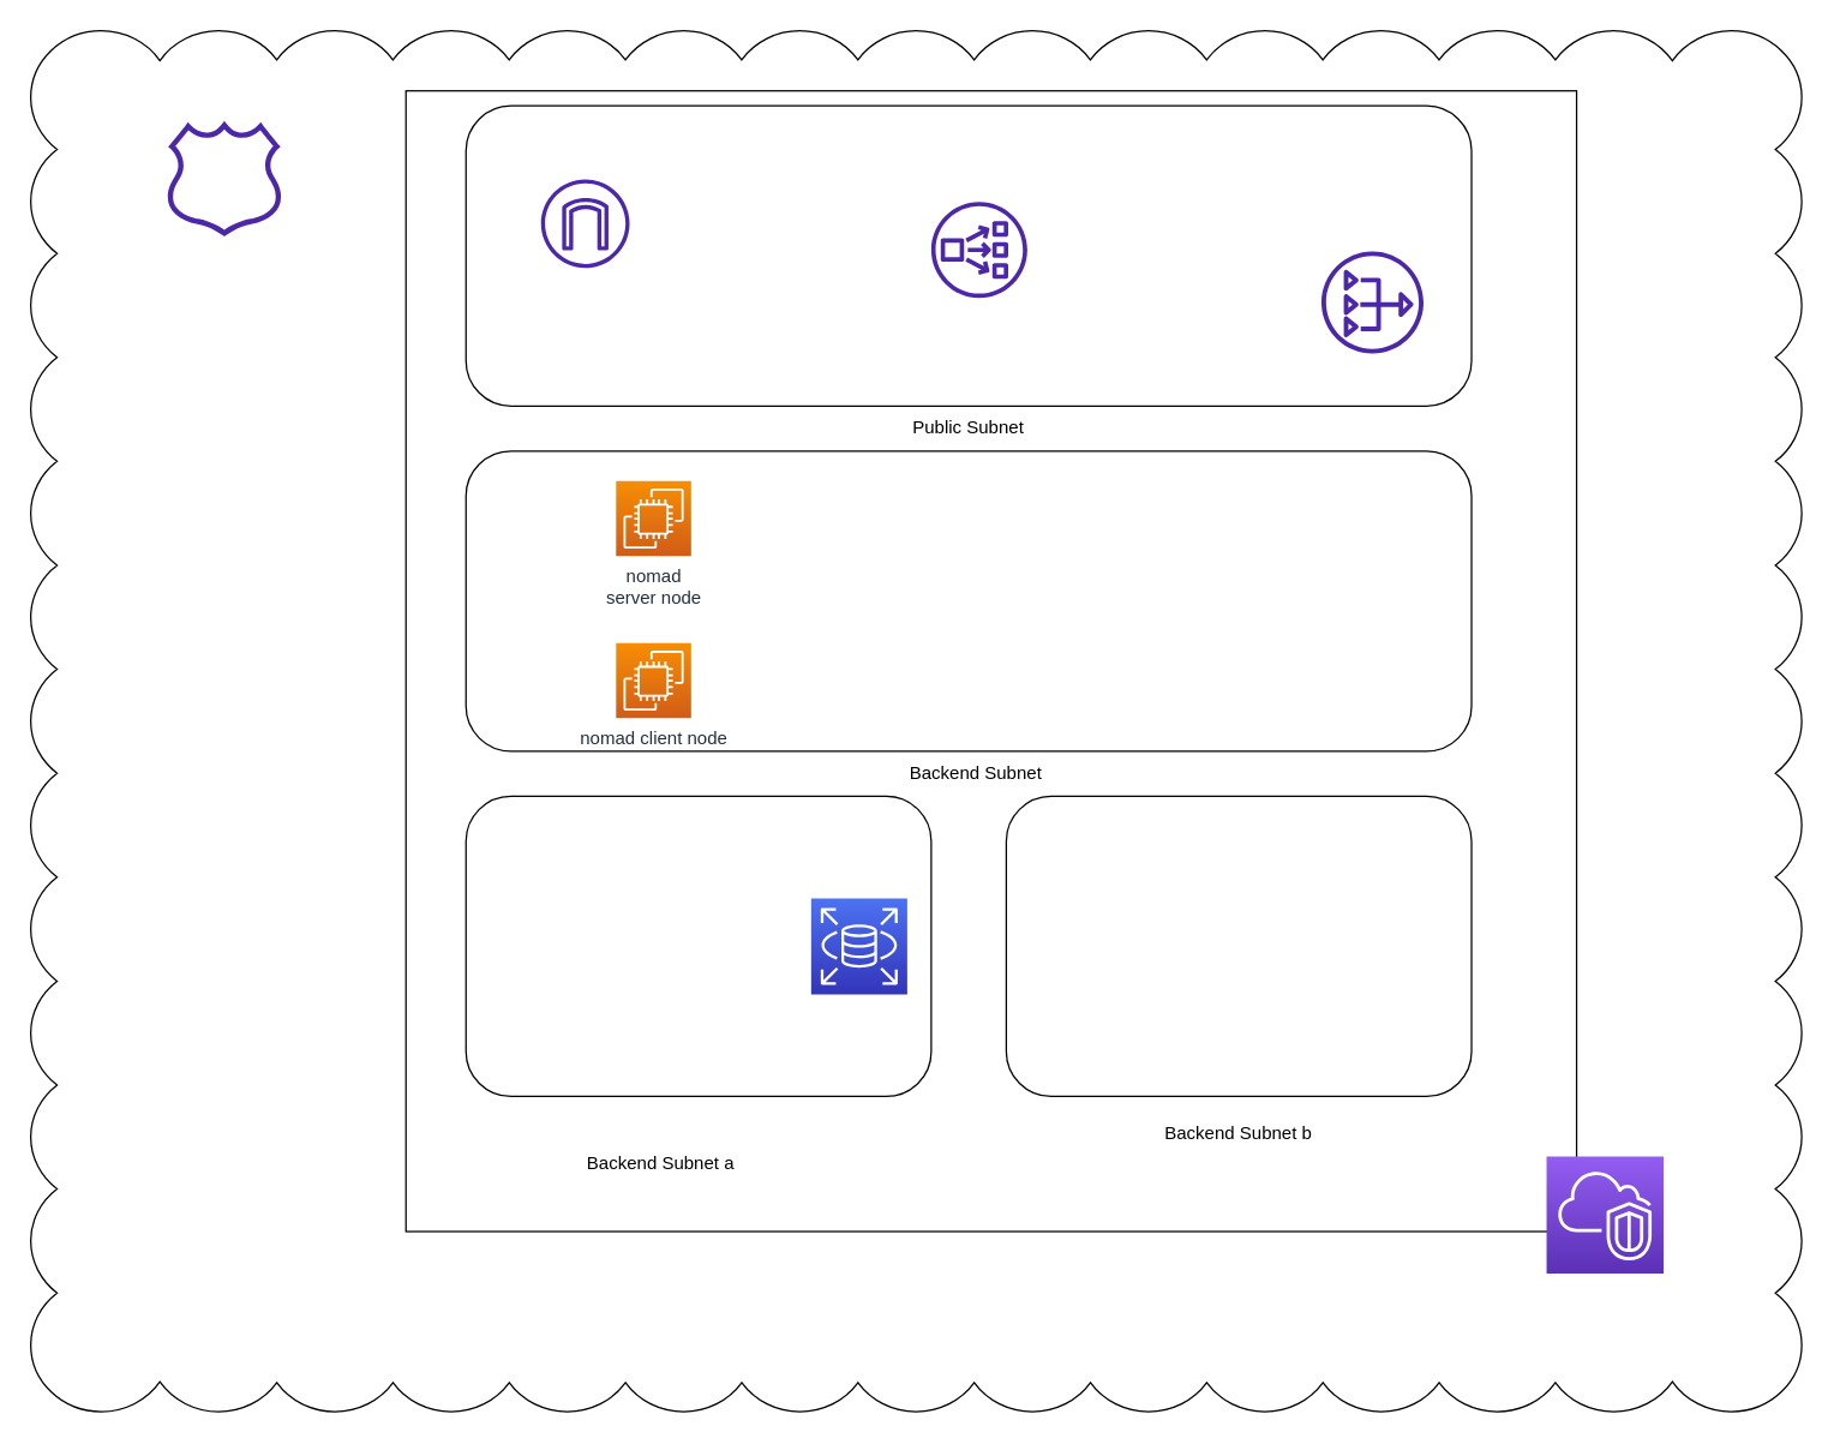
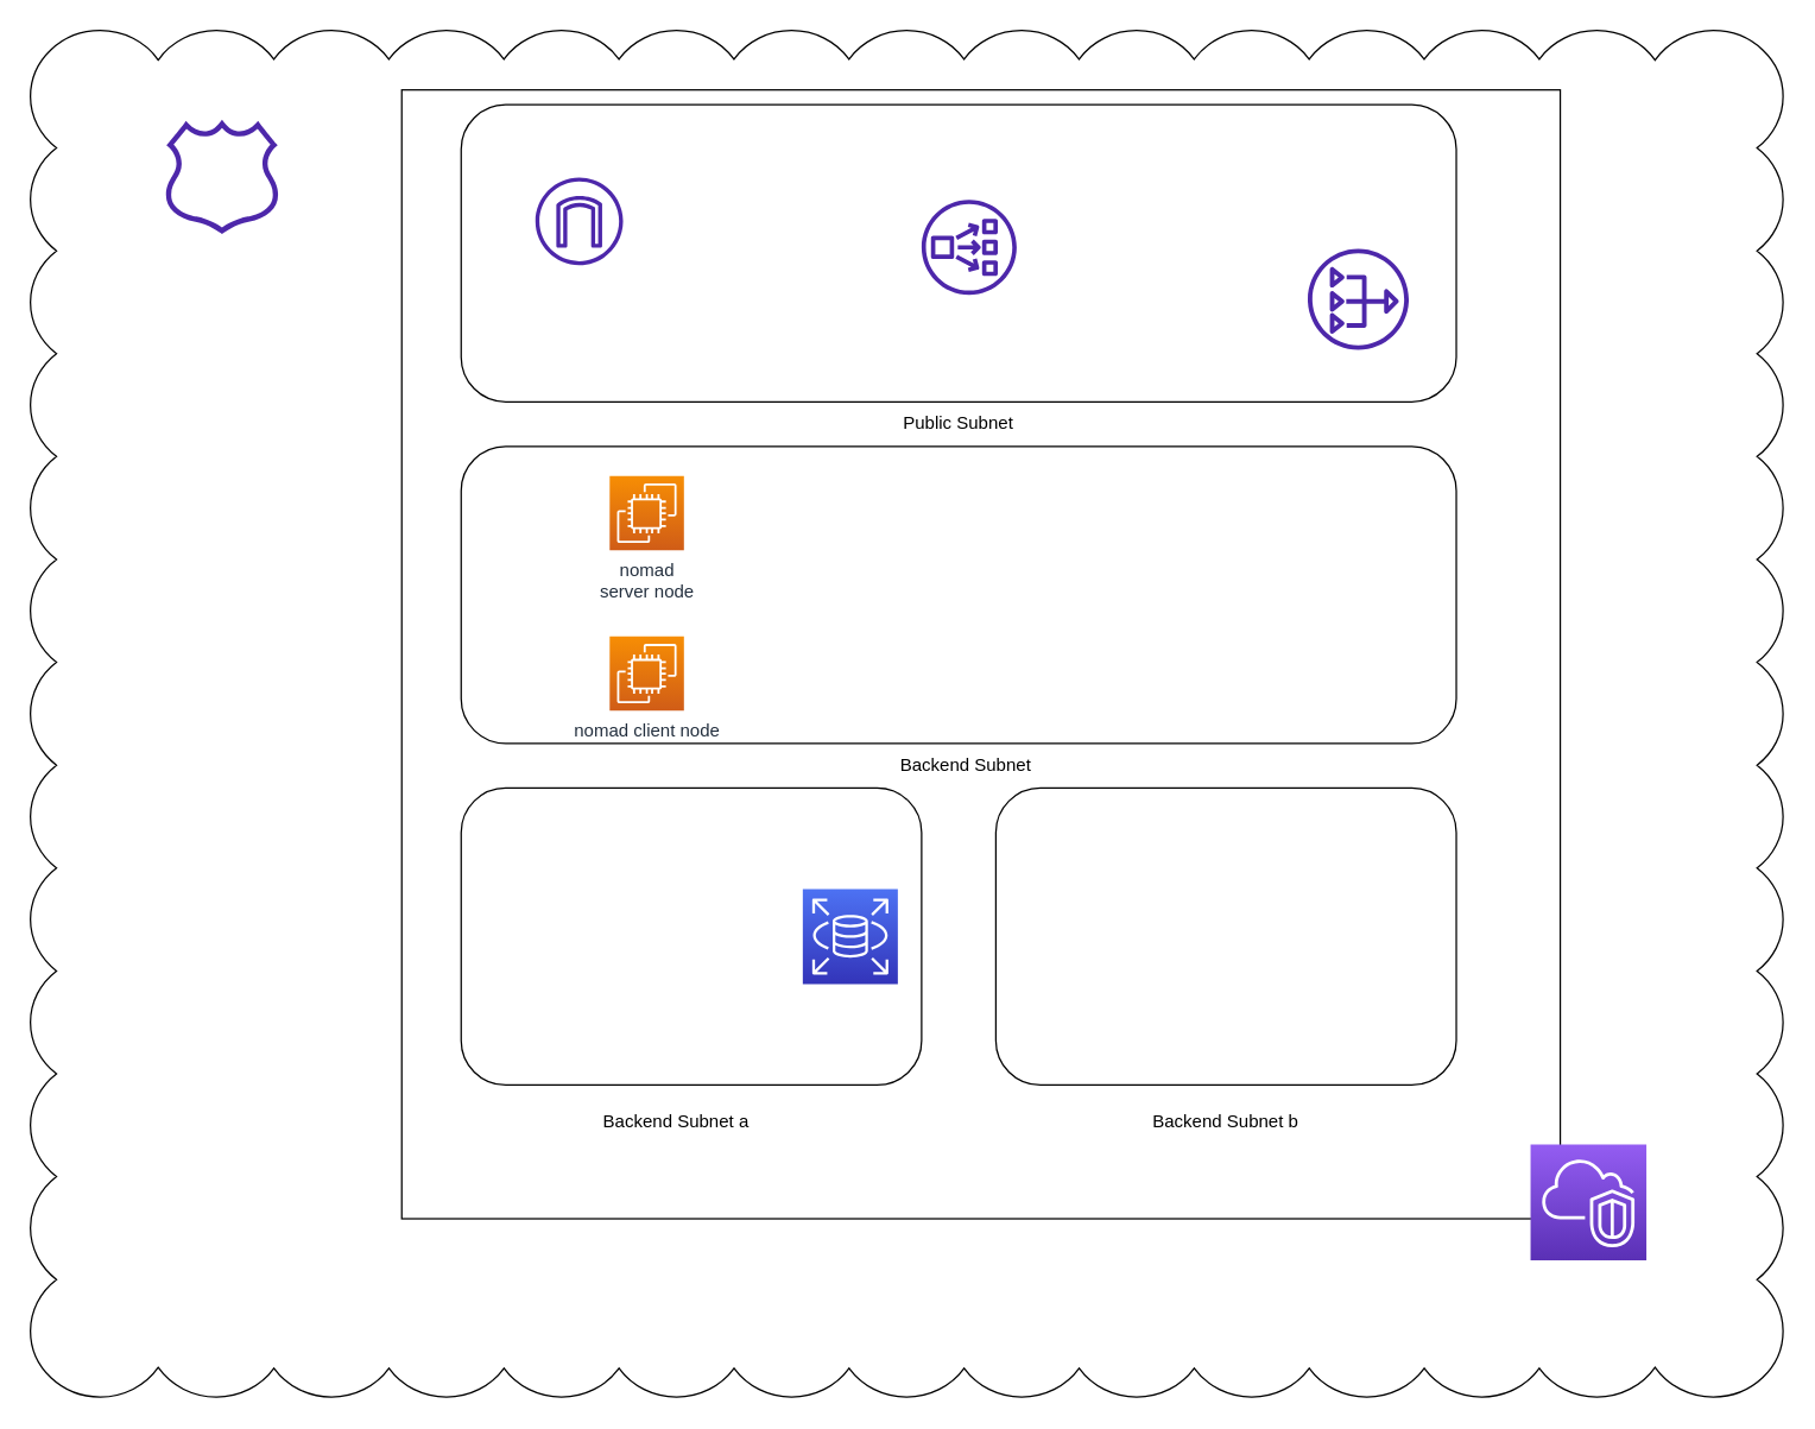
  <mxCell id="0" />
  <mxCell id="1" parent="0" />
  <mxCell id="2" value="" style="whiteSpace=wrap;html=1;shape=mxgraph.basic.cloud_rect" vertex="1" parent="1"><mxGeometry x="20" y="20" width="1180" height="920" as="geometry" /></mxCell>
  <mxCell id="3" value="" style="rounded=0,5;whiteSpace=wrap;html=1;" vertex="1" parent="1"><mxGeometry x="270" y="60" width="780" height="760" as="geometry" /></mxCell>
  <mxCell id="4" value="" style="rounded=1;whiteSpace=wrap;html=1;" vertex="1" parent="1"><mxGeometry x="310" y="70" width="670" height="200" as="geometry" /></mxCell>
  <mxCell id="5" value="" style="rounded=1;whiteSpace=wrap;html=1;" vertex="1" parent="1"><mxGeometry x="310" y="300" width="670" height="200" as="geometry" /></mxCell>
  <mxCell id="6" value="" style="rounded=1;whiteSpace=wrap;html=1;" vertex="1" parent="1"><mxGeometry x="310" y="530" width="310" height="200" as="geometry" /></mxCell>
  <mxCell id="7" value="" style="rounded=1;whiteSpace=wrap;html=1;" vertex="1" parent="1"><mxGeometry x="670" y="530" width="310" height="200" as="geometry" /></mxCell>
  <mxCell id="8" value="nomad &lt;br&gt;server node" style="sketch=0;points=[[0,0,0],[0.25,0,0],[0.5,0,0],[0.75,0,0],[1,0,0],[0,1,0],[0.25,1,0],[0.5,1,0],[0.75,1,0],[1,1,0],[0,0.25,0],[0,0.5,0],[0,0.75,0],[1,0.25,0],[1,0.5,0],[1,0.75,0]];outlineConnect=0;fontColor=#232F3E;gradientColor=#F78E04;gradientDirection=north;fillColor=#D05C17;strokeColor=#ffffff;dashed=0;verticalLabelPosition=bottom;verticalAlign=top;align=center;html=1;fontSize=12;fontStyle=0;aspect=fixed;shape=mxgraph.aws4.resourceIcon;resIcon=mxgraph.aws4.ec2;" vertex="1" parent="1"><mxGeometry x="410" y="320" width="50" height="50" as="geometry" /></mxCell>
  <mxCell id="9" value="nomad client node" style="sketch=0;points=[[0,0,0],[0.25,0,0],[0.5,0,0],[0.75,0,0],[1,0,0],[0,1,0],[0.25,1,0],[0.5,1,0],[0.75,1,0],[1,1,0],[0,0.25,0],[0,0.5,0],[0,0.75,0],[1,0.25,0],[1,0.5,0],[1,0.75,0]];outlineConnect=0;fontColor=#232F3E;gradientColor=#F78E04;gradientDirection=north;fillColor=#D05C17;strokeColor=#ffffff;dashed=0;verticalLabelPosition=bottom;verticalAlign=top;align=center;html=1;fontSize=12;fontStyle=0;aspect=fixed;shape=mxgraph.aws4.resourceIcon;resIcon=mxgraph.aws4.ec2;" vertex="1" parent="1"><mxGeometry x="410" y="428" width="50" height="50" as="geometry" /></mxCell>
  <mxCell id="10" value="" style="sketch=0;points=[[0,0,0],[0.25,0,0],[0.5,0,0],[0.75,0,0],[1,0,0],[0,1,0],[0.25,1,0],[0.5,1,0],[0.75,1,0],[1,1,0],[0,0.25,0],[0,0.5,0],[0,0.75,0],[1,0.25,0],[1,0.5,0],[1,0.75,0]];outlineConnect=0;fontColor=#232F3E;gradientColor=#4D72F3;gradientDirection=north;fillColor=#3334B9;strokeColor=#ffffff;dashed=0;verticalLabelPosition=bottom;verticalAlign=top;align=center;html=1;fontSize=12;fontStyle=0;aspect=fixed;shape=mxgraph.aws4.resourceIcon;resIcon=mxgraph.aws4.rds;" vertex="1" parent="1"><mxGeometry x="540" y="598" width="64" height="64" as="geometry" /></mxCell>
  <mxCell id="11" value="" style="sketch=0;outlineConnect=0;fontColor=#232F3E;gradientColor=none;fillColor=#4D27AA;strokeColor=none;dashed=0;verticalLabelPosition=bottom;verticalAlign=top;align=center;html=1;fontSize=12;fontStyle=0;aspect=fixed;pointerEvents=1;shape=mxgraph.aws4.hosted_zone;" vertex="1" parent="1"><mxGeometry x="110" y="80" width="78" height="77" as="geometry" /></mxCell>
  <mxCell id="12" value="" style="sketch=0;points=[[0,0,0],[0.25,0,0],[0.5,0,0],[0.75,0,0],[1,0,0],[0,1,0],[0.25,1,0],[0.5,1,0],[0.75,1,0],[1,1,0],[0,0.25,0],[0,0.5,0],[0,0.75,0],[1,0.25,0],[1,0.5,0],[1,0.75,0]];outlineConnect=0;fontColor=#232F3E;gradientColor=#945DF2;gradientDirection=north;fillColor=#5A30B5;strokeColor=#ffffff;dashed=0;verticalLabelPosition=bottom;verticalAlign=top;align=center;html=1;fontSize=12;fontStyle=0;aspect=fixed;shape=mxgraph.aws4.resourceIcon;resIcon=mxgraph.aws4.vpc;" vertex="1" parent="1"><mxGeometry x="1030" y="770" width="78" height="78" as="geometry" /></mxCell>
  <mxCell id="13" value="Backend Subnet" style="text;html=1;strokeColor=none;fillColor=none;align=center;verticalAlign=middle;whiteSpace=wrap;rounded=0;" vertex="1" parent="1"><mxGeometry x="600" y="500" width="100" height="30" as="geometry" /></mxCell>
- <mxCell id="14" value="Backend Subnet a" style="text;html=1;strokeColor=none;fillColor=none;align=center;verticalAlign=middle;whiteSpace=wrap;rounded=0;" vertex="1" parent="1"><mxGeometry x="375" y="760" width="130" height="30" as="geometry" /></mxCell>
+ <mxCell id="14" value="Backend Subnet a" style="text;html=1;strokeColor=none;fillColor=none;align=center;verticalAlign=middle;whiteSpace=wrap;rounded=0;" vertex="1" parent="1"><mxGeometry x="390" y="740" width="130" height="30" as="geometry" /></mxCell>
  <mxCell id="15" value="Backend Subnet b" style="text;html=1;strokeColor=none;fillColor=none;align=center;verticalAlign=middle;whiteSpace=wrap;rounded=0;" vertex="1" parent="1"><mxGeometry x="760" y="740" width="130" height="30" as="geometry" /></mxCell>
  <mxCell id="16" value="Public Subnet" style="text;html=1;strokeColor=none;fillColor=none;align=center;verticalAlign=middle;whiteSpace=wrap;rounded=0;" vertex="1" parent="1"><mxGeometry x="595" y="270" width="100" height="30" as="geometry" /></mxCell>
  <mxCell id="17" value="" style="sketch=0;outlineConnect=0;fontColor=#232F3E;gradientColor=none;fillColor=#4D27AA;strokeColor=none;dashed=0;verticalLabelPosition=bottom;verticalAlign=top;align=center;html=1;fontSize=12;fontStyle=0;aspect=fixed;pointerEvents=1;shape=mxgraph.aws4.network_load_balancer;" vertex="1" parent="1"><mxGeometry x="620" y="134" width="64" height="64" as="geometry" /></mxCell>
  <mxCell id="18" value="" style="sketch=0;outlineConnect=0;fontColor=#232F3E;gradientColor=none;fillColor=#4D27AA;strokeColor=none;dashed=0;verticalLabelPosition=bottom;verticalAlign=top;align=center;html=1;fontSize=12;fontStyle=0;aspect=fixed;pointerEvents=1;shape=mxgraph.aws4.nat_gateway;" vertex="1" parent="1"><mxGeometry x="880" y="167" width="68" height="68" as="geometry" /></mxCell>
  <mxCell id="19" value="" style="sketch=0;outlineConnect=0;fontColor=#232F3E;gradientColor=none;fillColor=#4D27AA;strokeColor=none;dashed=0;verticalLabelPosition=bottom;verticalAlign=top;align=center;html=1;fontSize=12;fontStyle=0;aspect=fixed;pointerEvents=1;shape=mxgraph.aws4.internet_gateway;" vertex="1" parent="1"><mxGeometry x="360" y="119" width="59" height="59" as="geometry" /></mxCell>
